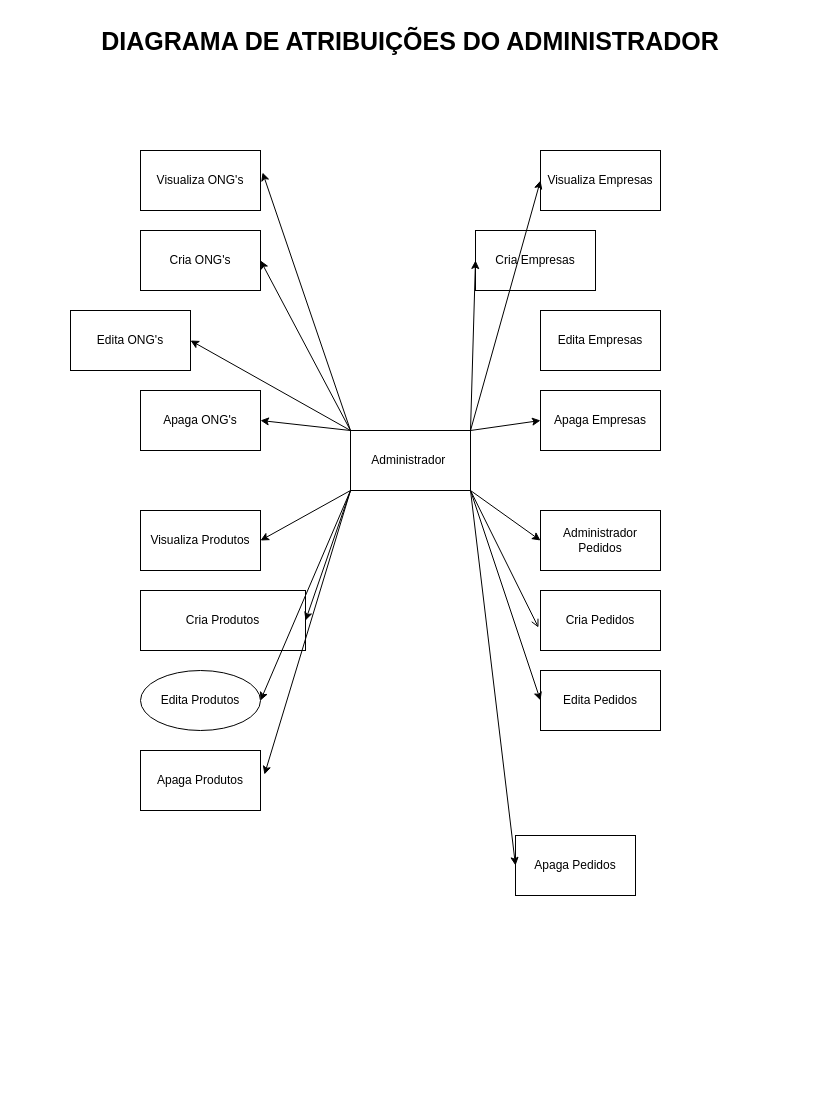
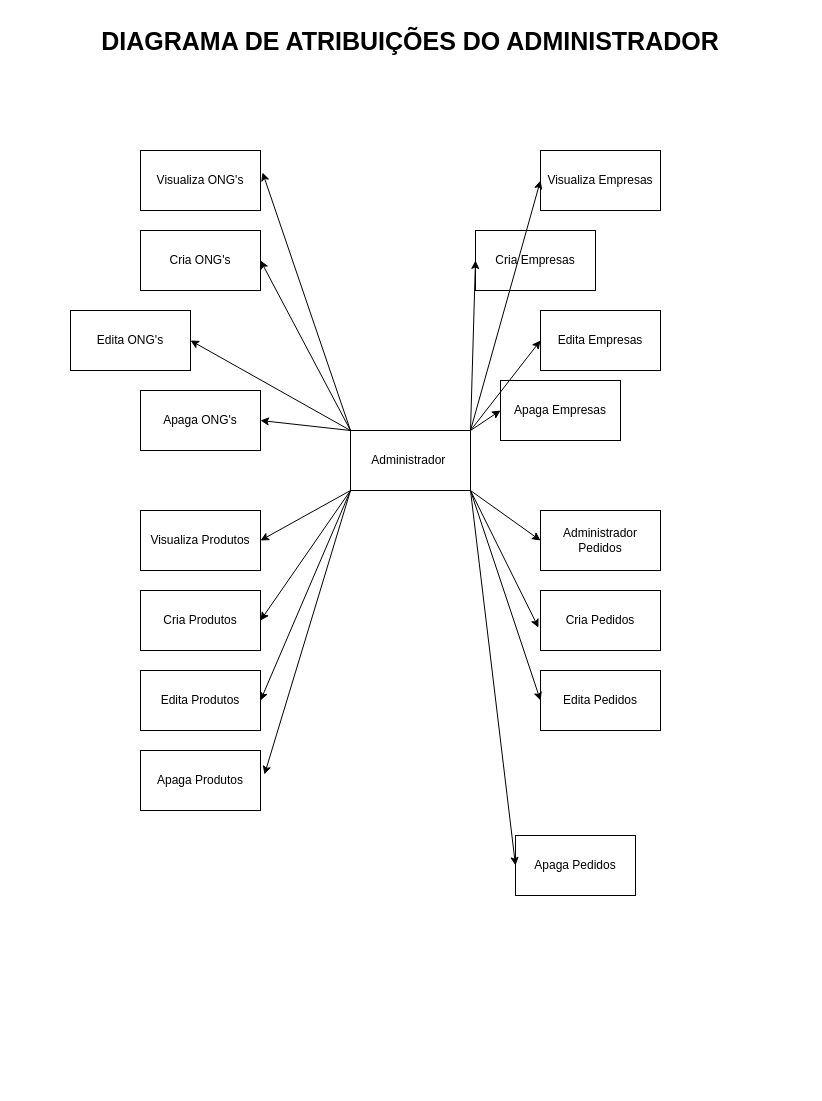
  <mxCell id="0" />
  <mxCell id="1" parent="0" />
  <mxCell id="2" value="Administrador&amp;nbsp;" style="rounded=0;whiteSpace=wrap;html=1;" vertex="1" parent="1"><mxGeometry x="350" y="430" width="120" height="60" as="geometry" /></mxCell>
  <mxCell id="3" value="Cria Empresas" style="rounded=0;whiteSpace=wrap;html=1;" vertex="1" parent="1"><mxGeometry x="475" y="230" width="120" height="60" as="geometry" /></mxCell>
  <mxCell id="4" value="Edita Empresas" style="rounded=0;whiteSpace=wrap;html=1;" vertex="1" parent="1"><mxGeometry x="540" y="310" width="120" height="60" as="geometry" /></mxCell>
- <mxCell id="5" value="Apaga Empresas" style="rounded=0;whiteSpace=wrap;html=1;" vertex="1" parent="1"><mxGeometry x="540" y="390" width="120" height="60" as="geometry" /></mxCell>
+ <mxCell id="5" value="Apaga Empresas" style="rounded=0;whiteSpace=wrap;html=1;" vertex="1" parent="1"><mxGeometry x="500" y="380" width="120" height="60" as="geometry" /></mxCell>
  <mxCell id="6" value="Visualiza Empresas" style="rounded=0;whiteSpace=wrap;html=1;" vertex="1" parent="1"><mxGeometry x="540" y="150" width="120" height="60" as="geometry" /></mxCell>
  <mxCell id="7" value="Cria ONG's" style="rounded=0;whiteSpace=wrap;html=1;" vertex="1" parent="1"><mxGeometry x="140" y="230" width="120" height="60" as="geometry" /></mxCell>
  <mxCell id="8" value="Edita ONG's" style="rounded=0;whiteSpace=wrap;html=1;" vertex="1" parent="1"><mxGeometry x="70" y="310" width="120" height="60" as="geometry" /></mxCell>
  <mxCell id="9" value="Apaga ONG's" style="rounded=0;whiteSpace=wrap;html=1;" vertex="1" parent="1"><mxGeometry x="140" y="390" width="120" height="60" as="geometry" /></mxCell>
  <mxCell id="10" value="Visualiza ONG's" style="rounded=0;whiteSpace=wrap;html=1;" vertex="1" parent="1"><mxGeometry x="140" y="150" width="120" height="60" as="geometry" /></mxCell>
- <mxCell id="11" value="Cria Produtos" style="rounded=0;whiteSpace=wrap;html=1;" vertex="1" parent="1"><mxGeometry x="140" y="590" width="165" height="60" as="geometry" /></mxCell>
- <mxCell id="12" value="Edita Produtos" style="ellipse;whiteSpace=wrap;html=1;" vertex="1" parent="1"><mxGeometry x="140" y="670" width="120" height="60" as="geometry" /></mxCell>
+ <mxCell id="11" value="Cria Produtos" style="rounded=0;whiteSpace=wrap;html=1;" vertex="1" parent="1"><mxGeometry x="140" y="590" width="120" height="60" as="geometry" /></mxCell>
+ <mxCell id="12" value="Edita Produtos" style="rounded=0;whiteSpace=wrap;html=1;" vertex="1" parent="1"><mxGeometry x="140" y="670" width="120" height="60" as="geometry" /></mxCell>
  <mxCell id="13" value="Apaga Produtos" style="rounded=0;whiteSpace=wrap;html=1;" vertex="1" parent="1"><mxGeometry x="140" y="750" width="120" height="60" as="geometry" /></mxCell>
  <mxCell id="14" value="Visualiza Produtos" style="rounded=0;whiteSpace=wrap;html=1;" vertex="1" parent="1"><mxGeometry x="140" y="510" width="120" height="60" as="geometry" /></mxCell>
  <mxCell id="15" value="Cria Pedidos" style="rounded=0;whiteSpace=wrap;html=1;" vertex="1" parent="1"><mxGeometry x="540" y="590" width="120" height="60" as="geometry" /></mxCell>
  <mxCell id="16" value="Edita Pedidos" style="rounded=0;whiteSpace=wrap;html=1;" vertex="1" parent="1"><mxGeometry x="540" y="670" width="120" height="60" as="geometry" /></mxCell>
  <mxCell id="17" value="Apaga Pedidos" style="rounded=0;whiteSpace=wrap;html=1;" vertex="1" parent="1"><mxGeometry x="515" y="835" width="120" height="60" as="geometry" /></mxCell>
  <mxCell id="18" value="Administrador Pedidos" style="rounded=0;whiteSpace=wrap;html=1;" vertex="1" parent="1"><mxGeometry x="540" y="510" width="120" height="60" as="geometry" /></mxCell>
  <mxCell id="19" value="" style="endArrow=classic;html=1;rounded=0;exitX=0;exitY=0;exitDx=0;exitDy=0;entryX=1.017;entryY=0.367;entryDx=0;entryDy=0;entryPerimeter=0;" edge="1" parent="1" source="2" target="10"><mxGeometry width="50" height="50" relative="1" as="geometry"><mxPoint x="394" y="500" as="sourcePoint" /><mxPoint x="444" y="450" as="targetPoint" /></mxGeometry></mxCell>
  <mxCell id="20" value="" style="endArrow=classic;html=1;rounded=0;entryX=0;entryY=0.5;entryDx=0;entryDy=0;exitX=1;exitY=0;exitDx=0;exitDy=0;" edge="1" parent="1" source="2" target="6"><mxGeometry width="50" height="50" relative="1" as="geometry"><mxPoint x="394" y="500" as="sourcePoint" /><mxPoint x="444" y="450" as="targetPoint" /></mxGeometry></mxCell>
  <mxCell id="21" value="" style="endArrow=classic;html=1;rounded=0;entryX=0;entryY=0.5;entryDx=0;entryDy=0;exitX=1;exitY=0;exitDx=0;exitDy=0;" edge="1" parent="1" source="2" target="3"><mxGeometry width="50" height="50" relative="1" as="geometry"><mxPoint x="444" y="430" as="sourcePoint" /><mxPoint x="444" y="450" as="targetPoint" /></mxGeometry></mxCell>
  <mxCell id="22" value="" style="endArrow=classic;html=1;rounded=0;exitX=0;exitY=0;exitDx=0;exitDy=0;entryX=1;entryY=0.5;entryDx=0;entryDy=0;" edge="1" parent="1" source="2" target="7"><mxGeometry width="50" height="50" relative="1" as="geometry"><mxPoint x="394" y="500" as="sourcePoint" /><mxPoint x="444" y="450" as="targetPoint" /></mxGeometry></mxCell>
  <mxCell id="23" value="" style="endArrow=classic;html=1;rounded=0;exitX=0;exitY=0;exitDx=0;exitDy=0;entryX=1;entryY=0.5;entryDx=0;entryDy=0;" edge="1" parent="1" source="2" target="8"><mxGeometry width="50" height="50" relative="1" as="geometry"><mxPoint x="394" y="500" as="sourcePoint" /><mxPoint x="444" y="450" as="targetPoint" /></mxGeometry></mxCell>
  <mxCell id="24" value="" style="endArrow=classic;html=1;rounded=0;exitX=0;exitY=0;exitDx=0;exitDy=0;entryX=1;entryY=0.5;entryDx=0;entryDy=0;" edge="1" parent="1" source="2" target="9"><mxGeometry width="50" height="50" relative="1" as="geometry"><mxPoint x="394" y="500" as="sourcePoint" /><mxPoint x="444" y="450" as="targetPoint" /></mxGeometry></mxCell>
+ <mxCell id="25" value="" style="endArrow=classic;html=1;rounded=0;exitX=1;exitY=0;exitDx=0;exitDy=0;entryX=0;entryY=0.5;entryDx=0;entryDy=0;" edge="1" parent="1" source="2" target="4"><mxGeometry width="50" height="50" relative="1" as="geometry"><mxPoint x="394" y="400" as="sourcePoint" /><mxPoint x="444" y="350" as="targetPoint" /></mxGeometry></mxCell>
  <mxCell id="26" value="" style="endArrow=classic;html=1;rounded=0;exitX=1;exitY=0;exitDx=0;exitDy=0;entryX=0;entryY=0.5;entryDx=0;entryDy=0;" edge="1" parent="1" source="2" target="5"><mxGeometry width="50" height="50" relative="1" as="geometry"><mxPoint x="394" y="400" as="sourcePoint" /><mxPoint x="444" y="350" as="targetPoint" /></mxGeometry></mxCell>
  <mxCell id="27" value="" style="endArrow=classic;html=1;rounded=0;exitX=0;exitY=1;exitDx=0;exitDy=0;entryX=1;entryY=0.5;entryDx=0;entryDy=0;" edge="1" parent="1" source="2" target="14"><mxGeometry width="50" height="50" relative="1" as="geometry"><mxPoint x="394" y="400" as="sourcePoint" /><mxPoint x="444" y="350" as="targetPoint" /></mxGeometry></mxCell>
  <mxCell id="28" value="" style="endArrow=classic;html=1;rounded=0;exitX=0;exitY=1;exitDx=0;exitDy=0;entryX=1;entryY=0.5;entryDx=0;entryDy=0;" edge="1" parent="1" source="2" target="11"><mxGeometry width="50" height="50" relative="1" as="geometry"><mxPoint x="394" y="400" as="sourcePoint" /><mxPoint x="444" y="350" as="targetPoint" /></mxGeometry></mxCell>
  <mxCell id="29" value="" style="endArrow=classic;html=1;rounded=0;exitX=0;exitY=1;exitDx=0;exitDy=0;entryX=1;entryY=0.5;entryDx=0;entryDy=0;" edge="1" parent="1" source="2" target="12"><mxGeometry width="50" height="50" relative="1" as="geometry"><mxPoint x="394" y="400" as="sourcePoint" /><mxPoint x="444" y="350" as="targetPoint" /></mxGeometry></mxCell>
  <mxCell id="30" value="" style="endArrow=classic;html=1;rounded=0;entryX=1.033;entryY=0.4;entryDx=0;entryDy=0;entryPerimeter=0;" edge="1" parent="1" target="13"><mxGeometry width="50" height="50" relative="1" as="geometry"><mxPoint x="350" y="490" as="sourcePoint" /><mxPoint x="444" y="550" as="targetPoint" /></mxGeometry></mxCell>
  <mxCell id="31" value="" style="endArrow=classic;html=1;rounded=0;exitX=1;exitY=1;exitDx=0;exitDy=0;entryX=0;entryY=0.5;entryDx=0;entryDy=0;" edge="1" parent="1" source="2" target="18"><mxGeometry width="50" height="50" relative="1" as="geometry"><mxPoint x="444" y="493" as="sourcePoint" /><mxPoint x="444" y="450" as="targetPoint" /></mxGeometry></mxCell>
- <mxCell id="32" value="" style="endArrow=open;html=1;rounded=0;exitX=1;exitY=1;exitDx=0;exitDy=0;entryX=-0.017;entryY=0.617;entryDx=0;entryDy=0;entryPerimeter=0;" edge="1" parent="1" source="2" target="15"><mxGeometry width="50" height="50" relative="1" as="geometry"><mxPoint x="394" y="500" as="sourcePoint" /><mxPoint x="444" y="450" as="targetPoint" /></mxGeometry></mxCell>
+ <mxCell id="32" value="" style="endArrow=classic;html=1;rounded=0;exitX=1;exitY=1;exitDx=0;exitDy=0;entryX=-0.017;entryY=0.617;entryDx=0;entryDy=0;entryPerimeter=0;" edge="1" parent="1" source="2" target="15"><mxGeometry width="50" height="50" relative="1" as="geometry"><mxPoint x="394" y="500" as="sourcePoint" /><mxPoint x="444" y="450" as="targetPoint" /></mxGeometry></mxCell>
  <mxCell id="33" value="" style="endArrow=classic;html=1;rounded=0;exitX=1;exitY=1;exitDx=0;exitDy=0;entryX=0;entryY=0.5;entryDx=0;entryDy=0;" edge="1" parent="1" source="2" target="16"><mxGeometry width="50" height="50" relative="1" as="geometry"><mxPoint x="394" y="500" as="sourcePoint" /><mxPoint x="444" y="450" as="targetPoint" /></mxGeometry></mxCell>
  <mxCell id="34" value="" style="endArrow=classic;html=1;rounded=0;entryX=0;entryY=0.5;entryDx=0;entryDy=0;exitX=1;exitY=1;exitDx=0;exitDy=0;" edge="1" parent="1" source="2" target="17"><mxGeometry width="50" height="50" relative="1" as="geometry"><mxPoint x="454" y="490" as="sourcePoint" /><mxPoint x="444" y="450" as="targetPoint" /></mxGeometry></mxCell>
  <mxCell id="35" value="" style="rounded=0;whiteSpace=wrap;html=1;" vertex="1" parent="1"><mxGeometry x="450" y="200" as="geometry" /></mxCell>
  <mxCell id="36" value="&lt;h1&gt;&lt;font style=&quot;font-size: 25px&quot;&gt;DIAGRAMA DE ATRIBUIÇÕES DO ADMINISTRADOR&lt;/font&gt;&lt;/h1&gt;" style="text;html=1;strokeColor=none;fillColor=none;spacing=5;spacingTop=-20;whiteSpace=wrap;overflow=hidden;rounded=0;align=center;" vertex="1" parent="1"><mxGeometry x="20" y="20" width="780" height="60" as="geometry" /></mxCell>
  <mxCell id="37" value="" style="rounded=0;whiteSpace=wrap;html=1;fontSize=25;align=center;opacity=0;" vertex="1" parent="1"><mxGeometry x="740" y="1049" width="10" height="30" as="geometry" /></mxCell>
